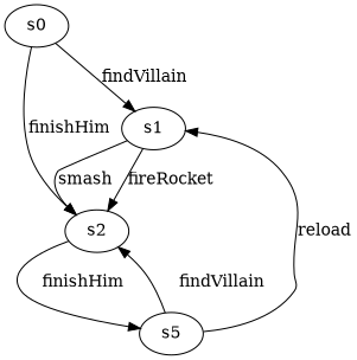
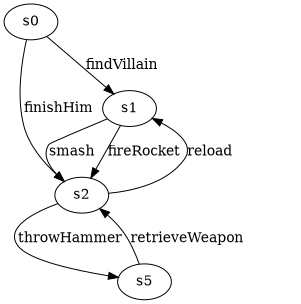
  digraph {
    n1 [label=s0]
    n2 [label=s1]
    n3 [label=s2]
    n4 [label=s5]
    n1 -> n2 [label=findVillain]
    n1 -> n3 [label=finishHim]
    n2 -> n3 [label=smash]
    n2 -> n3 [label=fireRocket]
-   n4 -> n2 [label=reload]
-   n3 -> n4 [label=finishHim]
-   n4 -> n3 [label=findVillain]
+   n3 -> n2 [label=reload]
+   n3 -> n4 [label=throwHammer]
+   n4 -> n3 [label=retrieveWeapon]
  }
